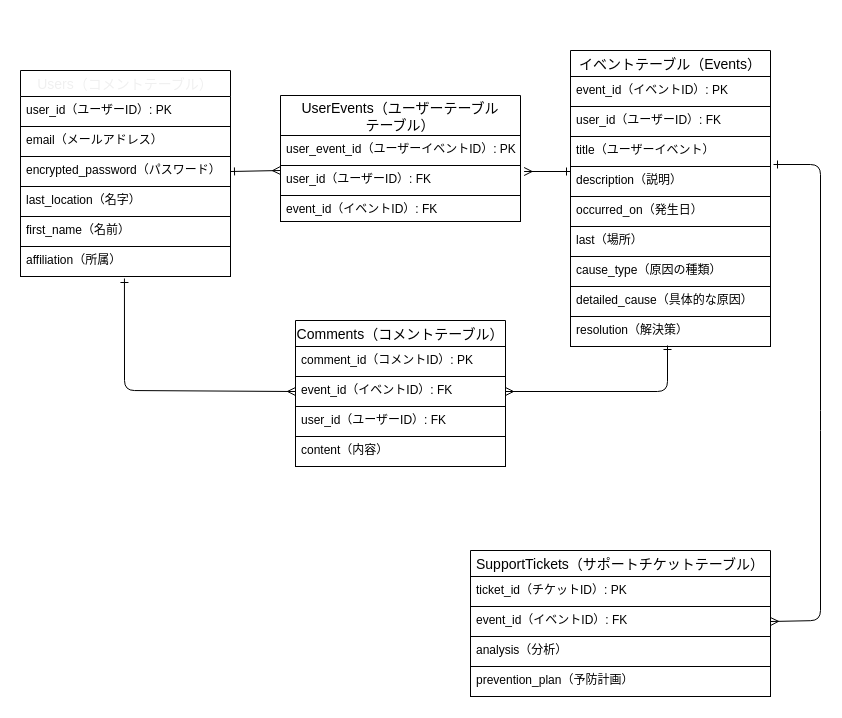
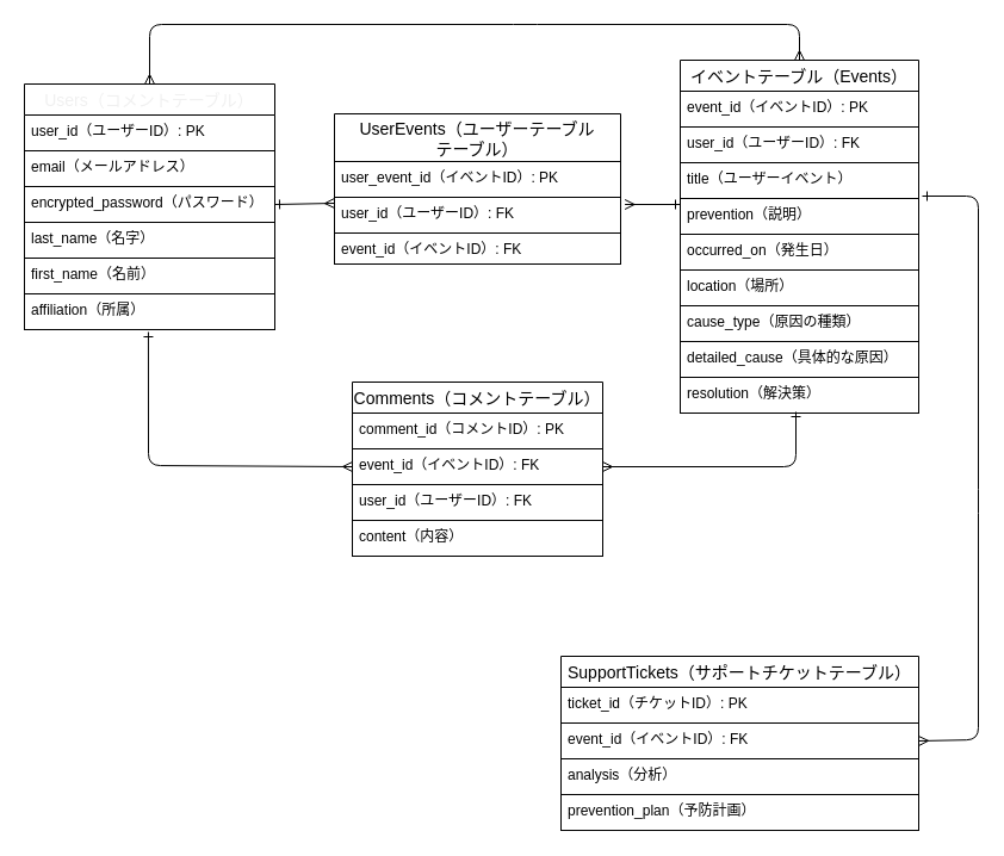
  <mxCell id="0" />
  <mxCell id="1" parent="0" />
  <mxCell id="2" value="Users（コメントテーブル）" style="swimlane;fontStyle=0;childLayout=stackLayout;horizontal=1;startSize=26;horizontalStack=0;resizeParent=1;resizeParentMax=0;resizeLast=0;collapsible=1;marginBottom=0;align=center;fontSize=14;fontColor=#F0F0F0;labelBackgroundColor=default;fillColor=default;labelBorderColor=none;" parent="1" vertex="1"><mxGeometry x="20" y="70" width="210" height="206" as="geometry"><mxRectangle x="20" y="60" width="210" height="30" as="alternateBounds" /></mxGeometry></mxCell>
  <mxCell id="3" value="user_id（ユーザーID）: PK" style="text;spacingLeft=4;spacingRight=4;overflow=hidden;rotatable=0;points=[[0,0.5],[1,0.5]];portConstraint=eastwest;fontSize=12;strokeColor=none;" parent="2" vertex="1"><mxGeometry y="26" width="210" height="30" as="geometry" /></mxCell>
  <mxCell id="4" value="email（メールアドレス）" style="text;strokeColor=default;fillColor=none;spacingLeft=4;spacingRight=4;overflow=hidden;rotatable=0;points=[[0,0.5],[1,0.5]];portConstraint=eastwest;fontSize=12;labelBackgroundColor=none;" parent="2" vertex="1"><mxGeometry y="56" width="210" height="30" as="geometry" /></mxCell>
  <mxCell id="5" value="encrypted_password（パスワード）" style="text;strokeColor=default;fillColor=none;spacingLeft=4;spacingRight=4;overflow=hidden;rotatable=0;points=[[0,0.5],[1,0.5]];portConstraint=eastwest;fontSize=12;labelBorderColor=none;" parent="2" vertex="1"><mxGeometry y="86" width="210" height="30" as="geometry" /></mxCell>
- <mxCell id="6" value="last_location（名字）" style="text;strokeColor=default;fillColor=none;spacingLeft=4;spacingRight=4;overflow=hidden;rotatable=0;points=[[0,0.5],[1,0.5]];portConstraint=eastwest;fontSize=12;" parent="2" vertex="1"><mxGeometry y="116" width="210" height="30" as="geometry" /></mxCell>
+ <mxCell id="6" value="last_name（名字）" style="text;strokeColor=default;fillColor=none;spacingLeft=4;spacingRight=4;overflow=hidden;rotatable=0;points=[[0,0.5],[1,0.5]];portConstraint=eastwest;fontSize=12;" parent="2" vertex="1"><mxGeometry y="116" width="210" height="30" as="geometry" /></mxCell>
  <mxCell id="7" value="first_name（名前）" style="text;strokeColor=default;fillColor=none;spacingLeft=4;spacingRight=4;overflow=hidden;rotatable=0;points=[[0,0.5],[1,0.5]];portConstraint=eastwest;fontSize=12;" parent="2" vertex="1"><mxGeometry y="146" width="210" height="30" as="geometry" /></mxCell>
  <mxCell id="8" value="affiliation（所属）" style="text;strokeColor=default;fillColor=none;spacingLeft=4;spacingRight=4;overflow=hidden;rotatable=0;points=[[0,0.5],[1,0.5]];portConstraint=eastwest;fontSize=12;" parent="2" vertex="1"><mxGeometry y="176" width="210" height="30" as="geometry" /></mxCell>
+ <mxCell id="9" style="edgeStyle=none;html=1;exitX=0.5;exitY=0;exitDx=0;exitDy=0;entryX=0.5;entryY=0;entryDx=0;entryDy=0;startArrow=ERmany;startFill=0;endArrow=ERmany;endFill=0;" parent="1" source="29" target="2" edge="1"><mxGeometry relative="1" as="geometry"><Array as="points"><mxPoint x="670" y="20" /><mxPoint x="440" y="20" /><mxPoint x="125" y="20" /></Array><mxPoint x="670" y="70" as="sourcePoint" /></mxGeometry></mxCell>
  <mxCell id="10" value="Comments（コメントテーブル）" style="swimlane;fontStyle=0;childLayout=stackLayout;horizontal=1;startSize=26;horizontalStack=0;resizeParent=1;resizeParentMax=0;resizeLast=0;collapsible=1;marginBottom=0;align=center;fontSize=14;" parent="1" vertex="1"><mxGeometry x="295" y="320" width="210" height="146" as="geometry" /></mxCell>
  <mxCell id="11" value="comment_id（コメントID）: PK" style="text;strokeColor=default;fillColor=none;spacingLeft=4;spacingRight=4;overflow=hidden;rotatable=0;points=[[0,0.5],[1,0.5]];portConstraint=eastwest;fontSize=12;" parent="10" vertex="1"><mxGeometry y="26" width="210" height="30" as="geometry" /></mxCell>
  <mxCell id="12" value="event_id（イベントID）: FK" style="text;strokeColor=default;fillColor=none;spacingLeft=4;spacingRight=4;overflow=hidden;rotatable=0;points=[[0,0.5],[1,0.5]];portConstraint=eastwest;fontSize=12;" parent="10" vertex="1"><mxGeometry y="56" width="210" height="30" as="geometry" /></mxCell>
  <mxCell id="13" value="user_id（ユーザーID）: FK" style="text;strokeColor=none;fillColor=none;spacingLeft=4;spacingRight=4;overflow=hidden;rotatable=0;points=[[0,0.5],[1,0.5]];portConstraint=eastwest;fontSize=12;" parent="10" vertex="1"><mxGeometry y="86" width="210" height="30" as="geometry" /></mxCell>
  <mxCell id="14" value="content（内容）" style="text;strokeColor=default;fillColor=none;spacingLeft=4;spacingRight=4;overflow=hidden;rotatable=0;points=[[0,0.5],[1,0.5]];portConstraint=eastwest;fontSize=12;" parent="10" vertex="1"><mxGeometry y="116" width="210" height="30" as="geometry" /></mxCell>
  <mxCell id="15" value="SupportTickets（サポートチケットテーブル）" style="swimlane;fontStyle=0;childLayout=stackLayout;horizontal=1;startSize=26;horizontalStack=0;resizeParent=1;resizeParentMax=0;resizeLast=0;collapsible=1;marginBottom=0;align=center;fontSize=14;" parent="1" vertex="1"><mxGeometry x="470" y="550" width="300" height="146" as="geometry" /></mxCell>
  <mxCell id="16" value="ticket_id（チケットID）: PK" style="text;strokeColor=default;fillColor=none;spacingLeft=4;spacingRight=4;overflow=hidden;rotatable=0;points=[[0,0.5],[1,0.5]];portConstraint=eastwest;fontSize=12;" parent="15" vertex="1"><mxGeometry y="26" width="300" height="30" as="geometry" /></mxCell>
  <mxCell id="17" value="event_id（イベントID）: FK" style="text;strokeColor=default;fillColor=none;spacingLeft=4;spacingRight=4;overflow=hidden;rotatable=0;points=[[0,0.5],[1,0.5]];portConstraint=eastwest;fontSize=12;" parent="15" vertex="1"><mxGeometry y="56" width="300" height="30" as="geometry" /></mxCell>
  <mxCell id="18" value="analysis（分析）" style="text;strokeColor=default;fillColor=none;spacingLeft=4;spacingRight=4;overflow=hidden;rotatable=0;points=[[0,0.5],[1,0.5]];portConstraint=eastwest;fontSize=12;" parent="15" vertex="1"><mxGeometry y="86" width="300" height="30" as="geometry" /></mxCell>
  <mxCell id="19" value="prevention_plan（予防計画）" style="text;strokeColor=default;fillColor=none;spacingLeft=4;spacingRight=4;overflow=hidden;rotatable=0;points=[[0,0.5],[1,0.5]];portConstraint=eastwest;fontSize=12;glass=1;" parent="15" vertex="1"><mxGeometry y="116" width="300" height="30" as="geometry" /></mxCell>
  <mxCell id="20" style="edgeStyle=none;html=1;exitX=1;exitY=0.5;exitDx=0;exitDy=0;endArrow=ERmany;endFill=0;startArrow=ERone;startFill=0;entryX=0;entryY=0.167;entryDx=0;entryDy=0;entryPerimeter=0;" parent="1" source="5" target="23" edge="1"><mxGeometry relative="1" as="geometry"><mxPoint x="330" y="121" as="targetPoint" /></mxGeometry></mxCell>
  <mxCell id="21" value="UserEvents（ユーザーテーブル&#10;テーブル）" style="swimlane;fontStyle=0;childLayout=stackLayout;horizontal=1;startSize=40;horizontalStack=0;resizeParent=1;resizeParentMax=0;resizeLast=0;collapsible=1;marginBottom=0;align=center;fontSize=14;" parent="1" vertex="1"><mxGeometry x="280" y="95" width="240" height="126" as="geometry" /></mxCell>
- <mxCell id="22" value="user_event_id（ユーザーイベントID）: PK" style="text;strokeColor=default;fillColor=none;spacingLeft=4;spacingRight=4;overflow=hidden;rotatable=0;points=[[0,0.5],[1,0.5]];portConstraint=eastwest;fontSize=12;" parent="21" vertex="1"><mxGeometry y="40" width="240" height="30" as="geometry" /></mxCell>
+ <mxCell id="22" value="user_event_id（イベントID）: PK" style="text;strokeColor=default;fillColor=none;spacingLeft=4;spacingRight=4;overflow=hidden;rotatable=0;points=[[0,0.5],[1,0.5]];portConstraint=eastwest;fontSize=12;" parent="21" vertex="1"><mxGeometry y="40" width="240" height="30" as="geometry" /></mxCell>
  <mxCell id="23" value="user_id（ユーザーID）: FK" style="text;strokeColor=none;fillColor=none;spacingLeft=4;spacingRight=4;overflow=hidden;rotatable=0;points=[[0,0.5],[1,0.5]];portConstraint=eastwest;fontSize=12;labelBorderColor=none;labelBackgroundColor=default;" parent="21" vertex="1"><mxGeometry y="70" width="240" height="30" as="geometry" /></mxCell>
  <mxCell id="24" value="event_id（イベントID）: FK" style="text;strokeColor=default;fillColor=none;spacingLeft=4;spacingRight=4;overflow=hidden;rotatable=0;points=[[0,0.5],[1,0.5]];portConstraint=eastwest;fontSize=12;glass=1;labelBorderColor=none;" parent="21" vertex="1"><mxGeometry y="100" width="240" height="26" as="geometry" /></mxCell>
  <mxCell id="25" style="edgeStyle=none;html=1;exitX=0;exitY=0.5;exitDx=0;exitDy=0;entryX=1.015;entryY=0.2;entryDx=0;entryDy=0;entryPerimeter=0;startArrow=ERone;startFill=0;endArrow=ERmany;endFill=0;" parent="1" target="23" edge="1"><mxGeometry relative="1" as="geometry"><mxPoint x="570" y="171" as="sourcePoint" /></mxGeometry></mxCell>
  <mxCell id="26" style="edgeStyle=none;html=1;exitX=0;exitY=0.5;exitDx=0;exitDy=0;startArrow=ERmany;startFill=0;endArrow=ERone;endFill=0;entryX=0.495;entryY=1.067;entryDx=0;entryDy=0;entryPerimeter=0;" parent="1" source="12" target="8" edge="1"><mxGeometry relative="1" as="geometry"><mxPoint x="160" y="280" as="targetPoint" /><Array as="points"><mxPoint x="124" y="390" /></Array></mxGeometry></mxCell>
  <mxCell id="27" style="edgeStyle=none;html=1;exitX=1;exitY=0.5;exitDx=0;exitDy=0;startArrow=ERmany;startFill=0;endArrow=ERone;endFill=0;entryX=0.485;entryY=0.967;entryDx=0;entryDy=0;entryPerimeter=0;" parent="1" source="12" target="38" edge="1"><mxGeometry relative="1" as="geometry"><Array as="points"><mxPoint x="667" y="391" /></Array><mxPoint x="664" y="379" as="targetPoint" /></mxGeometry></mxCell>
  <mxCell id="28" style="edgeStyle=none;html=1;exitX=1;exitY=0.5;exitDx=0;exitDy=0;entryX=1.015;entryY=0.267;entryDx=0;entryDy=0;entryPerimeter=0;startArrow=ERmany;startFill=0;endArrow=ERone;endFill=0;" parent="1" source="17" edge="1"><mxGeometry relative="1" as="geometry"><Array as="points"><mxPoint x="820" y="620" /><mxPoint x="820" y="420" /><mxPoint x="820" y="164" /></Array><mxPoint x="773" y="164.01" as="targetPoint" /><mxPoint x="770" y="651" as="sourcePoint" /></mxGeometry></mxCell>
  <mxCell id="29" value="イベントテーブル（Events）" style="swimlane;fontStyle=0;childLayout=stackLayout;horizontal=1;startSize=26;horizontalStack=0;resizeParent=1;resizeParentMax=0;resizeLast=0;collapsible=1;marginBottom=0;align=center;fontSize=14;" parent="1" vertex="1"><mxGeometry x="570" y="50" width="200" height="296" as="geometry" /></mxCell>
  <mxCell id="30" value="event_id（イベントID）: PK" style="text;strokeColor=default;fillColor=none;spacingLeft=4;spacingRight=4;overflow=hidden;rotatable=0;points=[[0,0.5],[1,0.5]];portConstraint=eastwest;fontSize=12;" parent="29" vertex="1"><mxGeometry y="26" width="200" height="30" as="geometry" /></mxCell>
  <mxCell id="31" value="user_id（ユーザーID）: FK" style="text;strokeColor=default;fillColor=none;spacingLeft=4;spacingRight=4;overflow=hidden;rotatable=0;points=[[0,0.5],[1,0.5]];portConstraint=eastwest;fontSize=12;" parent="29" vertex="1"><mxGeometry y="56" width="200" height="30" as="geometry" /></mxCell>
  <mxCell id="32" value="title（ユーザーイベント）" style="text;strokeColor=default;fillColor=none;spacingLeft=4;spacingRight=4;overflow=hidden;rotatable=0;points=[[0,0.5],[1,0.5]];portConstraint=eastwest;fontSize=12;glass=1;labelBorderColor=none;" parent="29" vertex="1"><mxGeometry y="86" width="200" height="30" as="geometry" /></mxCell>
- <mxCell id="33" value="description（説明）" style="text;strokeColor=default;fillColor=none;spacingLeft=4;spacingRight=4;overflow=hidden;rotatable=0;points=[[0,0.5],[1,0.5]];portConstraint=eastwest;fontSize=12;glass=1;labelBorderColor=none;" parent="29" vertex="1"><mxGeometry y="116" width="200" height="30" as="geometry" /></mxCell>
+ <mxCell id="33" value="prevention（説明）" style="text;strokeColor=default;fillColor=none;spacingLeft=4;spacingRight=4;overflow=hidden;rotatable=0;points=[[0,0.5],[1,0.5]];portConstraint=eastwest;fontSize=12;glass=1;labelBorderColor=none;" parent="29" vertex="1"><mxGeometry y="116" width="200" height="30" as="geometry" /></mxCell>
  <mxCell id="34" value="occurred_on（発生日）" style="text;strokeColor=default;fillColor=none;spacingLeft=4;spacingRight=4;overflow=hidden;rotatable=0;points=[[0,0.5],[1,0.5]];portConstraint=eastwest;fontSize=12;glass=1;labelBorderColor=none;" parent="29" vertex="1"><mxGeometry y="146" width="200" height="30" as="geometry" /></mxCell>
- <mxCell id="35" value="last（場所）" style="text;strokeColor=none;fillColor=none;spacingLeft=4;spacingRight=4;overflow=hidden;rotatable=0;points=[[0,0.5],[1,0.5]];portConstraint=eastwest;fontSize=12;glass=1;labelBorderColor=none;" parent="29" vertex="1"><mxGeometry y="176" width="200" height="30" as="geometry" /></mxCell>
+ <mxCell id="35" value="location（場所）" style="text;strokeColor=none;fillColor=none;spacingLeft=4;spacingRight=4;overflow=hidden;rotatable=0;points=[[0,0.5],[1,0.5]];portConstraint=eastwest;fontSize=12;glass=1;labelBorderColor=none;" parent="29" vertex="1"><mxGeometry y="176" width="200" height="30" as="geometry" /></mxCell>
  <mxCell id="36" value="cause_type（原因の種類）" style="text;strokeColor=default;fillColor=none;spacingLeft=4;spacingRight=4;overflow=hidden;rotatable=0;points=[[0,0.5],[1,0.5]];portConstraint=eastwest;fontSize=12;" parent="29" vertex="1"><mxGeometry y="206" width="200" height="30" as="geometry" /></mxCell>
  <mxCell id="37" value="detailed_cause（具体的な原因）" style="text;strokeColor=default;fillColor=none;spacingLeft=4;spacingRight=4;overflow=hidden;rotatable=0;points=[[0,0.5],[1,0.5]];portConstraint=eastwest;fontSize=12;" parent="29" vertex="1"><mxGeometry y="236" width="200" height="30" as="geometry" /></mxCell>
  <mxCell id="38" value="resolution（解決策）" style="text;strokeColor=default;fillColor=none;spacingLeft=4;spacingRight=4;overflow=hidden;rotatable=0;points=[[0,0.5],[1,0.5]];portConstraint=eastwest;fontSize=12;glass=1;labelBorderColor=none;" parent="29" vertex="1"><mxGeometry y="266" width="200" height="30" as="geometry" /></mxCell>
